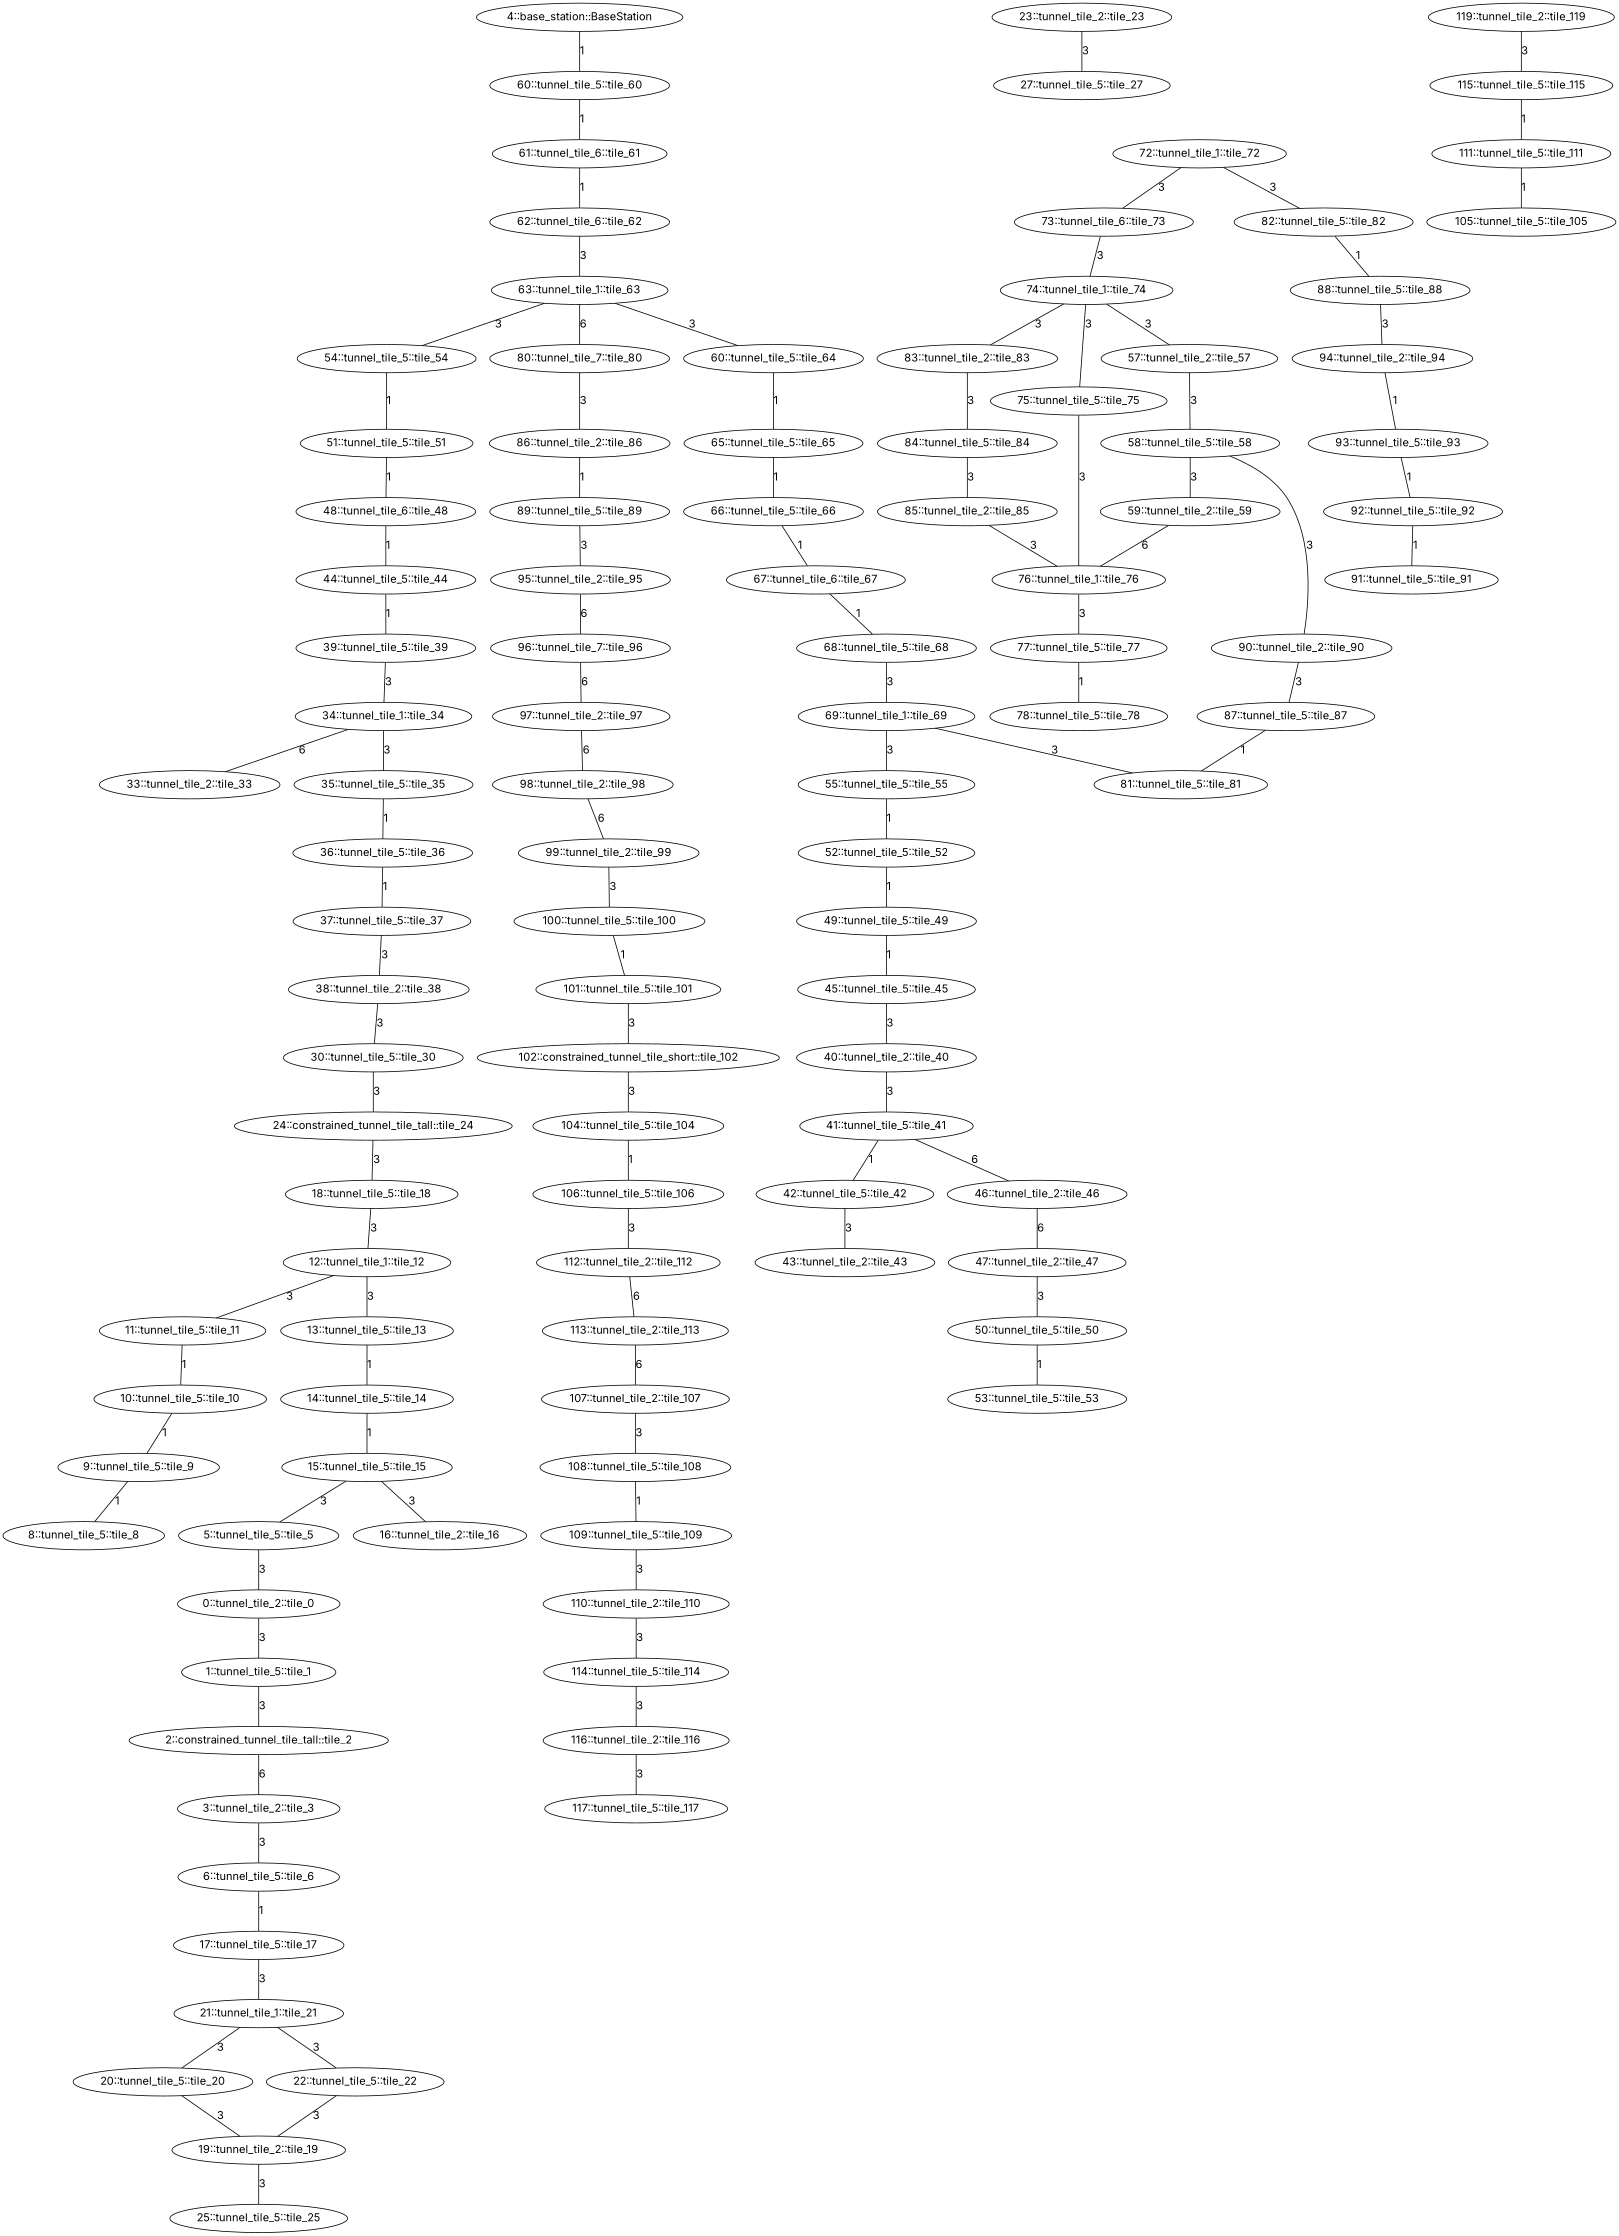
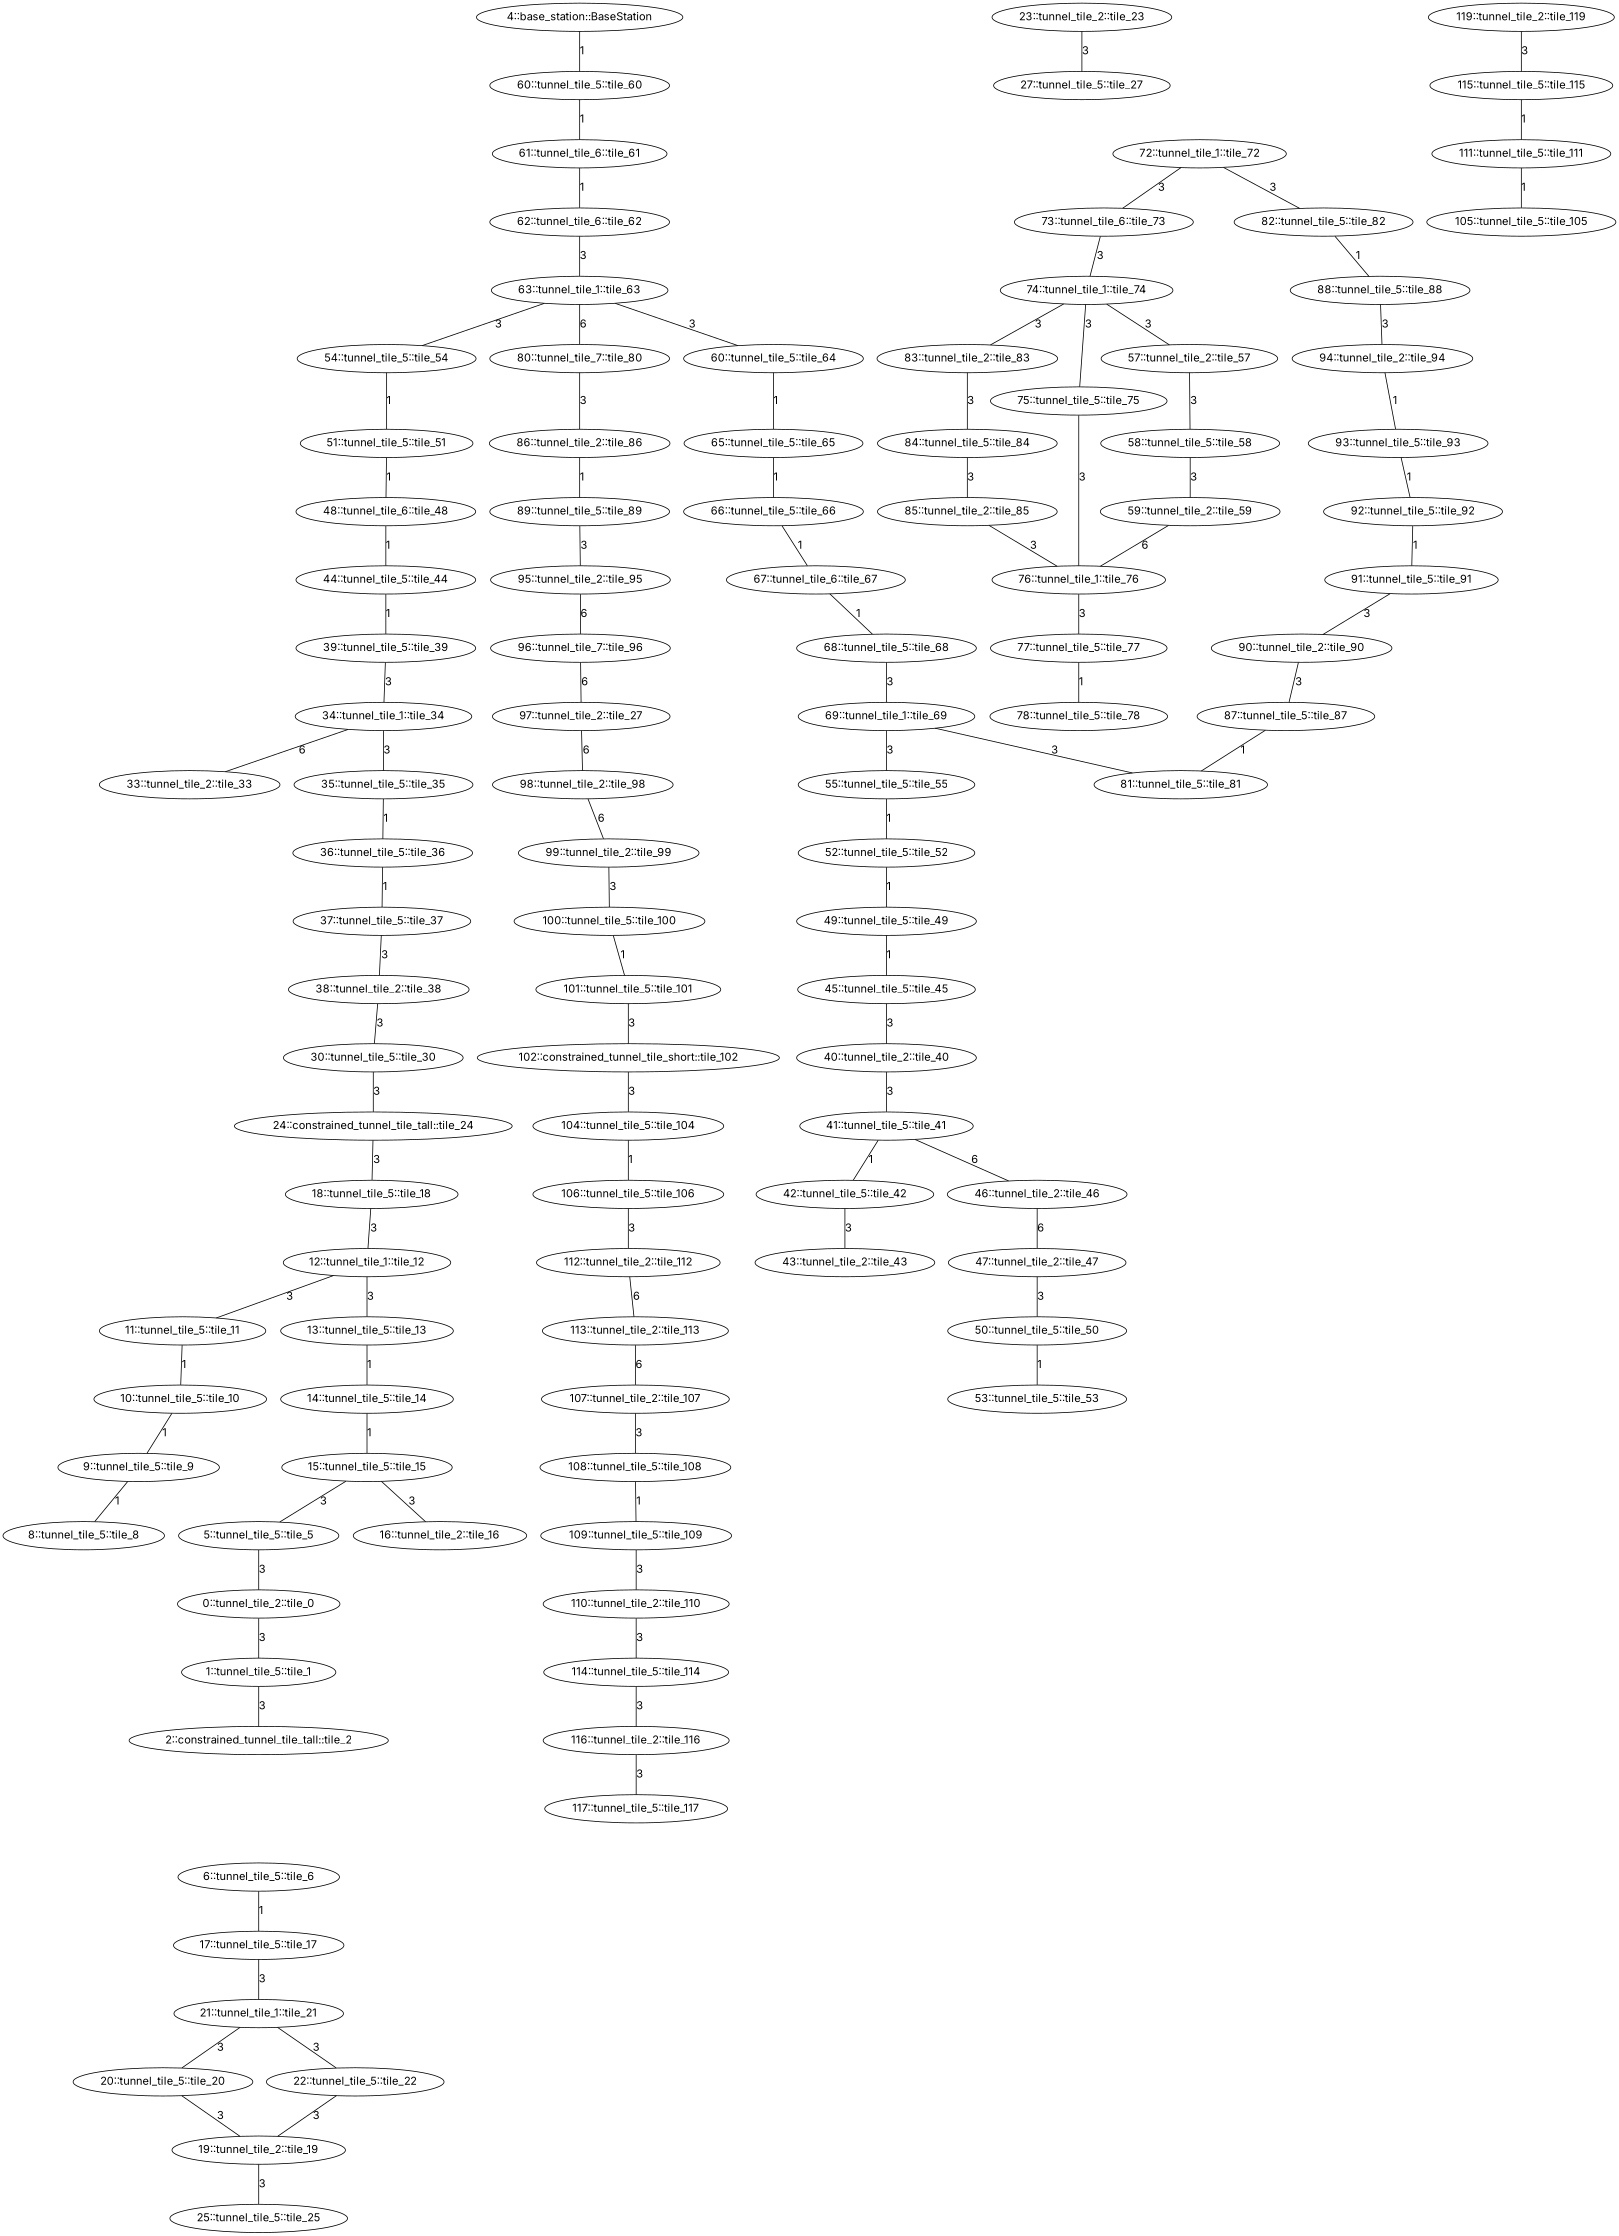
  graph {
    fontname=Inter
    node [fontname=Inter]
    edge [fontname=Inter]
    n1 [label="4::base_station::BaseStation"]
    n2 [label="60::tunnel_tile_5::tile_60"]
    n3 [label="61::tunnel_tile_6::tile_61"]
    n4 [label="0::tunnel_tile_2::tile_0"]
    n5 [label="1::tunnel_tile_5::tile_1"]
    n6 [label="2::constrained_tunnel_tile_tall::tile_2"]
-   n7 [label="3::tunnel_tile_2::tile_3"]
    n8 [label="6::tunnel_tile_5::tile_6"]
    n9 [label="17::tunnel_tile_5::tile_17"]
    n10 [label="5::tunnel_tile_5::tile_5"]
    n11 [label="21::tunnel_tile_1::tile_21"]
    n12 [label="8::tunnel_tile_5::tile_8"]
    n13 [label="9::tunnel_tile_5::tile_9"]
    n14 [label="10::tunnel_tile_5::tile_10"]
    n15 [label="11::tunnel_tile_5::tile_11"]
    n16 [label="12::tunnel_tile_1::tile_12"]
    n17 [label="13::tunnel_tile_5::tile_13"]
    n18 [label="14::tunnel_tile_5::tile_14"]
    n19 [label="15::tunnel_tile_5::tile_15"]
    n20 [label="16::tunnel_tile_2::tile_16"]
    n21 [label="20::tunnel_tile_5::tile_20"]
    n22 [label="22::tunnel_tile_5::tile_22"]
    n23 [label="18::tunnel_tile_5::tile_18"]
    n24 [label="19::tunnel_tile_2::tile_19"]
    n25 [label="25::tunnel_tile_5::tile_25"]
    n26 [label="23::tunnel_tile_2::tile_23"]
    n27 [label="27::tunnel_tile_5::tile_27"]
    n28 [label="24::constrained_tunnel_tile_tall::tile_24"]
    n29 [label="30::tunnel_tile_5::tile_30"]
    n30 [label="33::tunnel_tile_2::tile_33"]
    n31 [label="34::tunnel_tile_1::tile_34"]
    n32 [label="35::tunnel_tile_5::tile_35"]
    n33 [label="36::tunnel_tile_5::tile_36"]
    n34 [label="37::tunnel_tile_5::tile_37"]
    n35 [label="38::tunnel_tile_2::tile_38"]
    n36 [label="39::tunnel_tile_5::tile_39"]
    n37 [label="40::tunnel_tile_2::tile_40"]
    n38 [label="41::tunnel_tile_5::tile_41"]
    n39 [label="42::tunnel_tile_5::tile_42"]
    n40 [label="46::tunnel_tile_2::tile_46"]
    n41 [label="43::tunnel_tile_2::tile_43"]
    n42 [label="47::tunnel_tile_2::tile_47"]
    n43 [label="44::tunnel_tile_5::tile_44"]
    n44 [label="45::tunnel_tile_5::tile_45"]
    n45 [label="50::tunnel_tile_5::tile_50"]
    n46 [label="53::tunnel_tile_5::tile_53"]
    n47 [label="48::tunnel_tile_6::tile_48"]
    n48 [label="49::tunnel_tile_5::tile_49"]
    n49 [label="51::tunnel_tile_5::tile_51"]
    n50 [label="52::tunnel_tile_5::tile_52"]
    n51 [label="54::tunnel_tile_5::tile_54"]
    n52 [label="55::tunnel_tile_5::tile_55"]
    n53 [label="72::tunnel_tile_1::tile_72"]
    n54 [label="73::tunnel_tile_6::tile_73"]
    n55 [label="82::tunnel_tile_5::tile_82"]
    n56 [label="57::tunnel_tile_2::tile_57"]
    n57 [label="58::tunnel_tile_5::tile_58"]
    n58 [label="59::tunnel_tile_2::tile_59"]
    n59 [label="76::tunnel_tile_1::tile_76"]
    n60 [label="77::tunnel_tile_5::tile_77"]
    n61 [label="62::tunnel_tile_6::tile_62"]
    n62 [label="63::tunnel_tile_1::tile_63"]
    n63 [label="60::tunnel_tile_5::tile_64"]
    n64 [label="80::tunnel_tile_7::tile_80"]
    n65 [label="65::tunnel_tile_5::tile_65"]
    n66 [label="86::tunnel_tile_2::tile_86"]
    n67 [label="66::tunnel_tile_5::tile_66"]
    n68 [label="67::tunnel_tile_6::tile_67"]
    n69 [label="68::tunnel_tile_5::tile_68"]
    n70 [label="69::tunnel_tile_1::tile_69"]
    n71 [label="81::tunnel_tile_5::tile_81"]
    n72 [label="74::tunnel_tile_1::tile_74"]
    n73 [label="88::tunnel_tile_5::tile_88"]
    n74 [label="75::tunnel_tile_5::tile_75"]
    n75 [label="83::tunnel_tile_2::tile_83"]
    n76 [label="84::tunnel_tile_5::tile_84"]
    n77 [label="78::tunnel_tile_5::tile_78"]
    n78 [label="89::tunnel_tile_5::tile_89"]
    n79 [label="94::tunnel_tile_2::tile_94"]
    n80 [label="85::tunnel_tile_2::tile_85"]
    n81 [label="95::tunnel_tile_2::tile_95"]
    n82 [label="87::tunnel_tile_5::tile_87"]
    n83 [label="93::tunnel_tile_5::tile_93"]
    n84 [label="96::tunnel_tile_7::tile_96"]
    n85 [label="90::tunnel_tile_2::tile_90"]
    n86 [label="91::tunnel_tile_5::tile_91"]
    n87 [label="92::tunnel_tile_5::tile_92"]
-   n88 [label="97::tunnel_tile_2::tile_97"]
+   n88 [label="97::tunnel_tile_2::tile_27"]
    n89 [label="98::tunnel_tile_2::tile_98"]
    n90 [label="99::tunnel_tile_2::tile_99"]
    n91 [label="100::tunnel_tile_5::tile_100"]
    n92 [label="101::tunnel_tile_5::tile_101"]
    n93 [label="102::constrained_tunnel_tile_short::tile_102"]
    n94 [label="104::tunnel_tile_5::tile_104"]
    n95 [label="106::tunnel_tile_5::tile_106"]
    n96 [label="112::tunnel_tile_2::tile_112"]
    n97 [label="105::tunnel_tile_5::tile_105"]
    n98 [label="113::tunnel_tile_2::tile_113"]
    n99 [label="107::tunnel_tile_2::tile_107"]
    n100 [label="108::tunnel_tile_5::tile_108"]
    n101 [label="109::tunnel_tile_5::tile_109"]
    n102 [label="110::tunnel_tile_2::tile_110"]
    n103 [label="114::tunnel_tile_5::tile_114"]
    n104 [label="116::tunnel_tile_2::tile_116"]
    n105 [label="111::tunnel_tile_5::tile_111"]
    n106 [label="117::tunnel_tile_5::tile_117"]
    n107 [label="115::tunnel_tile_5::tile_115"]
    n108 [label="119::tunnel_tile_2::tile_119"]
    n1 -- n2 [label=1]
    n2 -- n3 [label=1]
    n3 -- n61 [label=1]
    n4 -- n5 [label=3]
    n5 -- n6 [label=3]
-   n6 -- n7 [label=6]
-   n7 -- n8 [label=3]
    n8 -- n9 [label=1]
    n9 -- n11 [label=3]
    n10 -- n4 [label=3]
    n11 -- n21 [label=3]
    n11 -- n22 [label=3]
    n13 -- n12 [label=1]
    n14 -- n13 [label=1]
    n15 -- n14 [label=1]
    n16 -- n15 [label=3]
    n16 -- n17 [label=3]
    n17 -- n18 [label=1]
    n18 -- n19 [label=1]
    n19 -- n10 [label=3]
    n19 -- n20 [label=3]
    n21 -- n24 [label=3]
    n22 -- n24 [label=3]
    n23 -- n16 [label=3]
    n24 -- n25 [label=3]
    n26 -- n27 [label=3]
    n28 -- n23 [label=3]
    n29 -- n28 [label=3]
    n31 -- n30 [label=6]
    n31 -- n32 [label=3]
    n32 -- n33 [label=1]
    n33 -- n34 [label=1]
    n34 -- n35 [label=3]
    n35 -- n29 [label=3]
    n36 -- n31 [label=3]
    n37 -- n38 [label=3]
    n38 -- n39 [label=1]
    n38 -- n40 [label=6]
    n39 -- n41 [label=3]
    n40 -- n42 [label=6]
    n42 -- n45 [label=3]
    n43 -- n36 [label=1]
    n44 -- n37 [label=3]
    n45 -- n46 [label=1]
    n47 -- n43 [label=1]
    n48 -- n44 [label=1]
    n49 -- n47 [label=1]
    n50 -- n48 [label=1]
    n51 -- n49 [label=1]
    n52 -- n50 [label=1]
    n53 -- n54 [label=3]
    n53 -- n55 [label=3]
    n54 -- n72 [label=3]
    n55 -- n73 [label=1]
    n56 -- n57 [label=3]
    n57 -- n58 [label=3]
    n58 -- n59 [label=6]
    n59 -- n60 [label=3]
    n60 -- n77 [label=1]
    n61 -- n62 [label=3]
    n62 -- n51 [label=3]
    n62 -- n63 [label=3]
    n62 -- n64 [label=6]
    n63 -- n65 [label=1]
    n64 -- n66 [label=3]
    n65 -- n67 [label=1]
    n66 -- n78 [label=1]
    n67 -- n68 [label=1]
    n68 -- n69 [label=1]
    n69 -- n70 [label=3]
    n70 -- n52 [label=3]
    n70 -- n71 [label=3]
    n72 -- n56 [label=3]
    n72 -- n74 [label=3]
    n72 -- n75 [label=3]
    n73 -- n79 [label=3]
    n74 -- n59 [label=3]
    n75 -- n76 [label=3]
    n76 -- n80 [label=3]
    n78 -- n81 [label=3]
    n79 -- n83 [label=1]
    n80 -- n59 [label=3]
    n81 -- n84 [label=6]
    n82 -- n71 [label=1]
    n83 -- n87 [label=1]
    n84 -- n88 [label=6]
    n85 -- n82 [label=3]
-   n57 -- n85 [label=3]
+   n86 -- n85 [label=3]
    n87 -- n86 [label=1]
    n88 -- n89 [label=6]
    n89 -- n90 [label=6]
    n90 -- n91 [label=3]
    n91 -- n92 [label=1]
    n92 -- n93 [label=3]
    n93 -- n94 [label=3]
    n94 -- n95 [label=1]
    n95 -- n96 [label=3]
    n96 -- n98 [label=6]
    n98 -- n99 [label=6]
    n99 -- n100 [label=3]
    n100 -- n101 [label=1]
    n101 -- n102 [label=3]
    n102 -- n103 [label=3]
    n103 -- n104 [label=3]
    n104 -- n106 [label=3]
    n105 -- n97 [label=1]
    n107 -- n105 [label=1]
    n108 -- n107 [label=3]
  }
